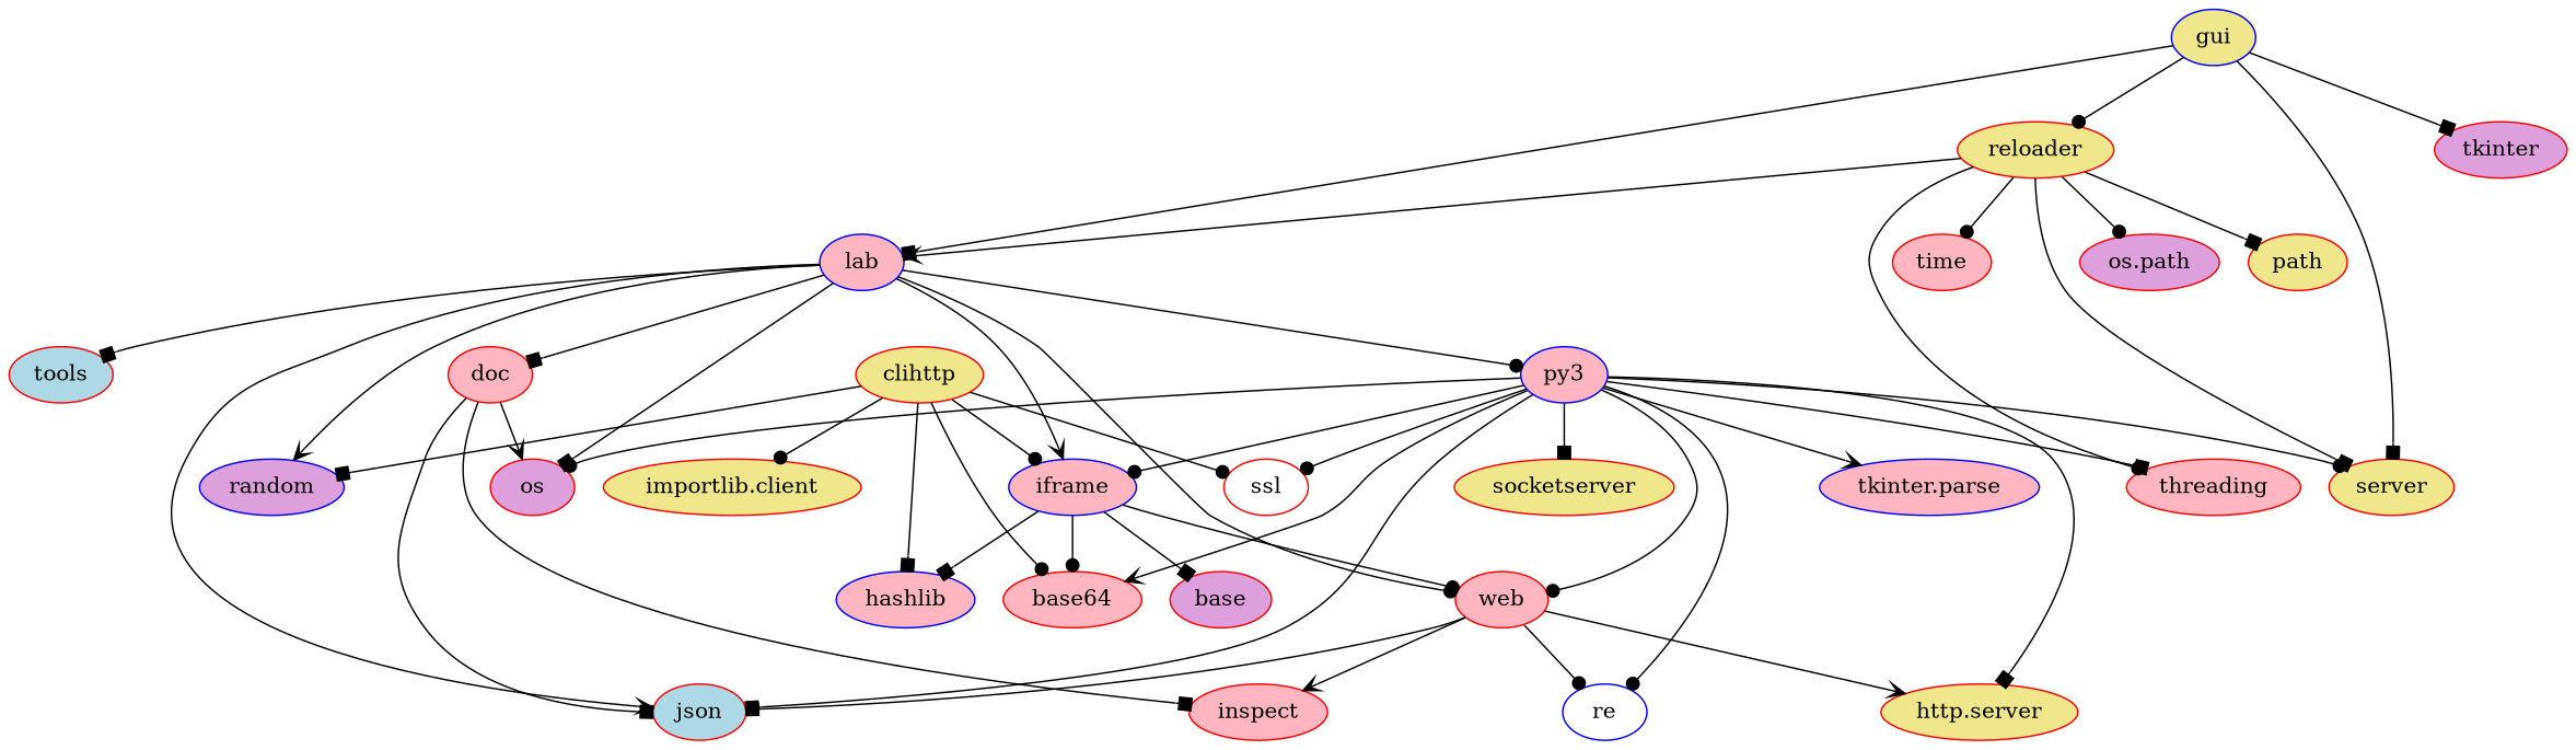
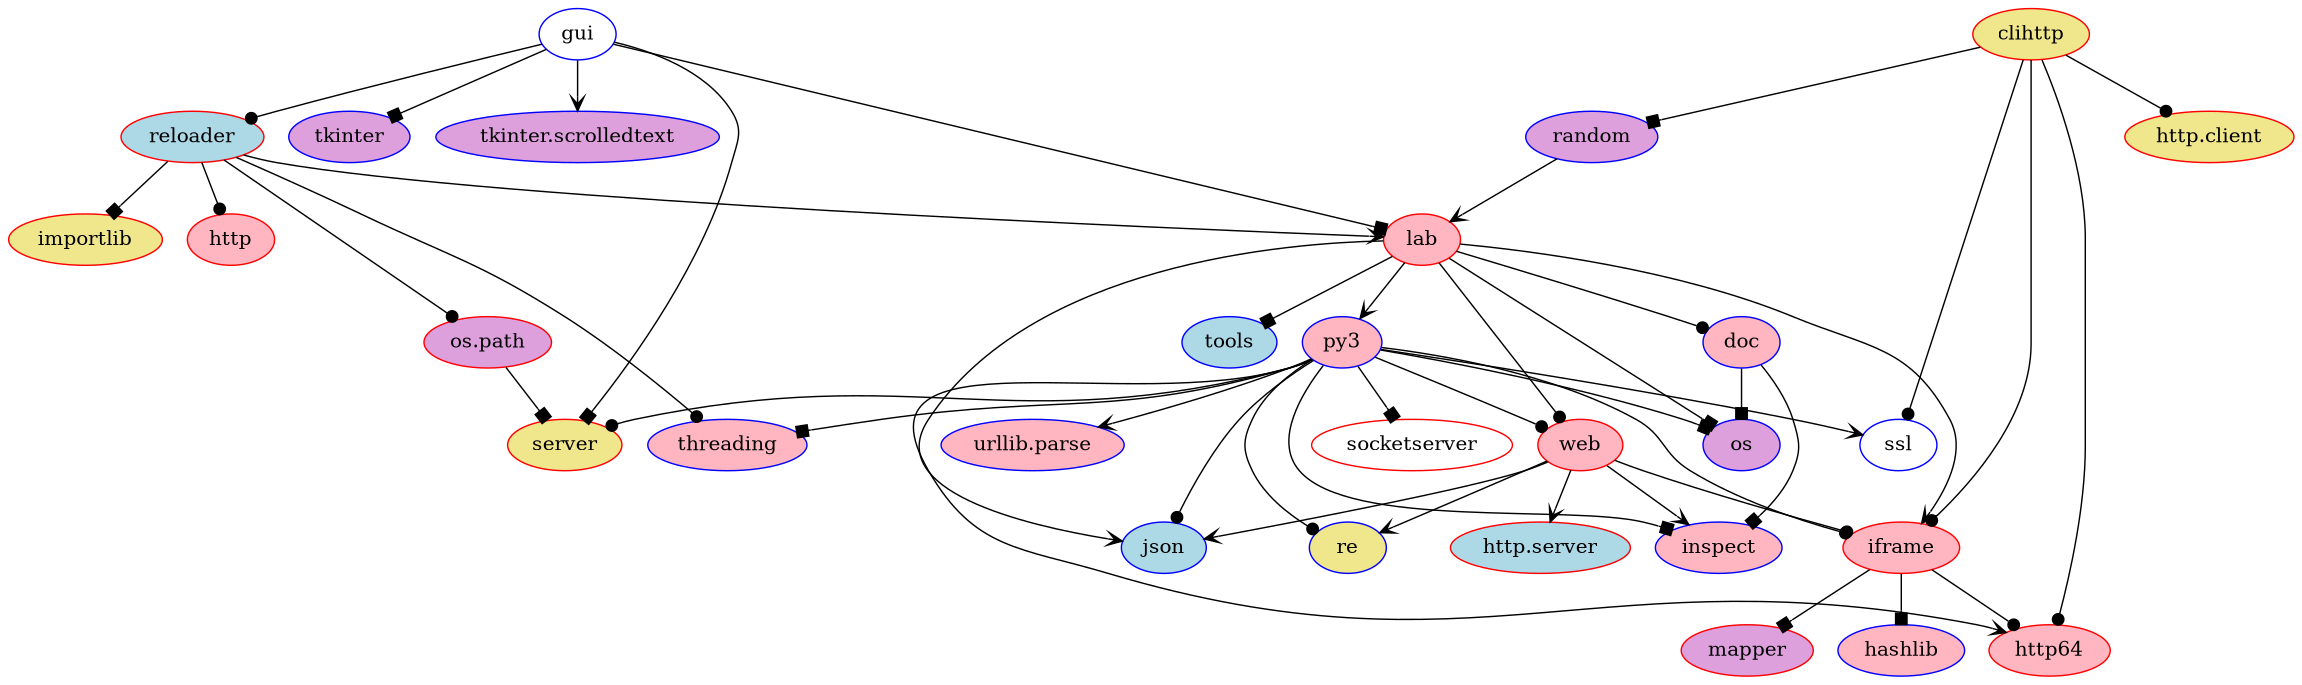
  digraph {
    node [color=red fillcolor=lightpink style=filled]
    edge [arrowhead=dot]
-   lab [color=blue font=bold]
+   lab [font=bold]
    web
-   iframe [color=blue]
-   tools [fillcolor=lightblue]
-   doc
+   iframe
+   tools [color=blue fillcolor=lightblue]
+   doc [color=blue]
    py3 [color=blue]
-   os [fillcolor=plum]
-   json [fillcolor=lightblue]
+   os [color=blue fillcolor=plum]
+   json [color=blue fillcolor=lightblue]
    random [color=blue fillcolor=plum]
-   inspect
-   re [color=blue fillcolor=white]
-   "http.server" [fillcolor=khaki]
-   mapper [fillcolor=plum label=base]
-   base64
+   inspect [color=blue]
+   re [color=blue fillcolor=khaki]
+   "http.server" [fillcolor=lightblue]
+   mapper [fillcolor=plum]
+   base64 [label=http64]
    hashlib [color=blue]
    n16 [fillcolor=khaki label=server]
-   threading
-   ssl [fillcolor=white]
-   socketserver [fillcolor=khaki]
-   "urllib.parse" [color=blue label="tkinter.parse"]
-   gui [color=blue fillcolor=khaki]
-   reloader [fillcolor=khaki]
-   tkinter [fillcolor=plum]
+   threading [color=blue]
+   ssl [color=blue fillcolor=white]
+   socketserver [fillcolor=white]
+   "urllib.parse" [color=blue]
+   gui [color=blue fillcolor=white]
+   reloader [fillcolor=lightblue]
+   tkinter [color=blue fillcolor=plum]
+   "tkinter.scrolledtext" [color=blue fillcolor=plum]
    "os.path" [fillcolor=plum]
-   importlib [fillcolor=khaki label=path]
-   time
+   importlib [fillcolor=khaki]
+   time [label=http]
    clihttp [fillcolor=khaki]
-   "http.client" [fillcolor=khaki label="importlib.client"]
+   "http.client" [fillcolor=khaki]
    lab -> web
    lab -> iframe [arrowhead=vee]
    lab -> tools [arrowhead=box]
-   lab -> doc [arrowhead=box]
-   lab -> py3
+   lab -> doc
+   lab -> py3 [arrowhead=vee]
    lab -> os [arrowhead=box]
    lab -> json [arrowhead=vee]
-   lab -> random [arrowhead=vee]
-   iframe -> web
-   web -> json [arrowhead=box]
+   random -> lab [arrowhead=vee]
+   web -> iframe
+   web -> json [arrowhead=vee]
    web -> inspect [arrowhead=vee]
-   web -> re
+   web -> re [arrowhead=vee]
    web -> "http.server" [arrowhead=vee]
    iframe -> mapper [arrowhead=box]
    iframe -> base64
    iframe -> hashlib [arrowhead=box]
-   doc -> os [arrowhead=vee]
-   doc -> json [arrowhead=box]
+   doc -> os [arrowhead=box]
    doc -> inspect [arrowhead=box]
    py3 -> web
    py3 -> iframe
-   py3 -> os
-   py3 -> json [arrowhead=box]
+   py3 -> os [arrowhead=box]
+   py3 -> json
    py3 -> re
-   py3 -> "http.server" [arrowhead=box]
+   py3 -> inspect [arrowhead=box]
    py3 -> base64 [arrowhead=vee]
    py3 -> n16
    py3 -> threading [arrowhead=box]
-   py3 -> ssl
+   py3 -> ssl [arrowhead=vee]
    py3 -> socketserver [arrowhead=box]
    py3 -> "urllib.parse" [arrowhead=vee]
    gui -> lab [arrowhead=box]
    gui -> n16 [arrowhead=box]
    gui -> reloader
    gui -> tkinter [arrowhead=box]
+   gui -> "tkinter.scrolledtext" [arrowhead=vee]
    reloader -> lab [arrowhead=vee]
-   reloader -> n16 [arrowhead=box]
+   "os.path" -> n16 [arrowhead=box]
    reloader -> threading
    reloader -> "os.path"
    reloader -> importlib [arrowhead=box]
    reloader -> time
    clihttp -> iframe
    clihttp -> random [arrowhead=box]
    clihttp -> base64
-   clihttp -> hashlib [arrowhead=box]
    clihttp -> ssl
    clihttp -> "http.client"
  }
